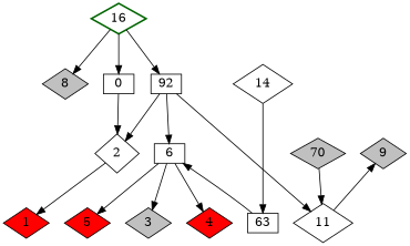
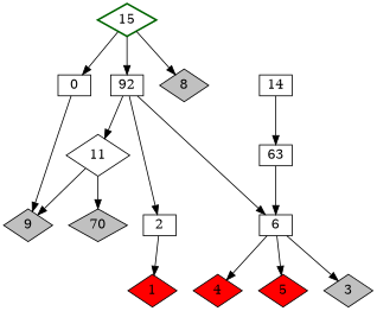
  digraph {
    node [shape=diamond]
-   15 [color=darkgreen style=bold label=16]
+   15 [color=darkgreen style=bold]
    1 [fillcolor=red style=filled]
    3 [fillcolor=grey style=filled]
    4 [fillcolor=red style=filled]
    5 [fillcolor=red style=filled]
    8 [fillcolor=grey style=filled]
    9 [fillcolor=grey style=filled]
    n8 [fillcolor=grey label=70 style=filled]
-   2 [height=0.3 width=0.5]
+   2 [height=0.3 shape=box width=0.5]
    6 [height=0.3 shape=box width=0.5]
    n11 [height=0.3 label=0 shape=box width=0.5]
    11 [height=0.3 width=0.5]
    n13 [height=0.3 label=92 shape=box width=0.5]
    n14 [height=0.3 label=63 shape=box width=0.5]
-   14 [height=0.3 width=0.5]
+   14 [height=0.3 shape=box width=0.5]
    subgraph sub_1 {
      15
    }
    subgraph sub_2 {
      rank=same
      15
    }
    subgraph sub_3 {
      1
      3
      4
      5
      8
      9
      n8
    }
    subgraph sub_4 {
      2
      6
      n11
      11
      n13
      n14
      14
    }
    subgraph sub_5 {
      1
      4
      5
    }
    subgraph sub_6 {
      rank=same
      1
      3
      4
      5
    }
    subgraph sub_7 {
      rank=same
      9
      n8
      2
      6
    }
    subgraph sub_8 {
      rank=same
      8
      n11
      n13
      14
    }
    subgraph sub_9 {
      rank=same
      11
      n14
    }
    15 -> 8
    15 -> n11
    15 -> n13
    2 -> 1
    6 -> 3
    6 -> 4
    6 -> 5
-   n11 -> 2
+   n11 -> 9
    11 -> 9
-   n8 -> 11
+   11 -> n8
    n13 -> 2
    n13 -> 6
    n13 -> 11
    n14 -> 6
    14 -> n14
  }
